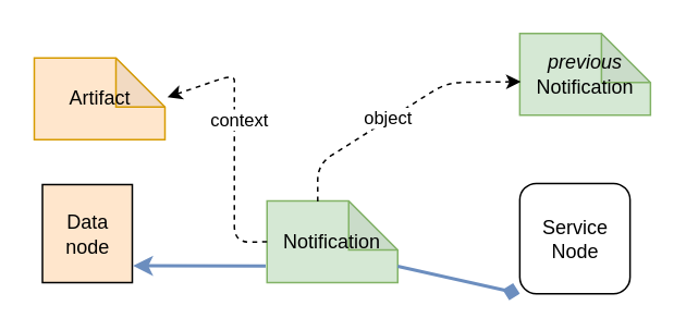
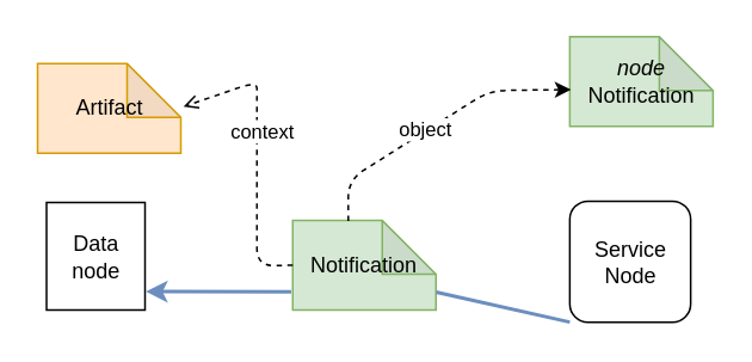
  <mxCell id="0" />
  <mxCell id="1" parent="0" />
- <mxCell id="2" value="Data node" style="rounded=0;whiteSpace=wrap;html=1;rotation=0;fillColor=#ffe6cc;" vertex="1" parent="1"><mxGeometry x="25.5" y="112.5" width="55" height="60" as="geometry" /></mxCell>
+ <mxCell id="2" value="Data node" style="rounded=0;whiteSpace=wrap;html=1;rotation=0;" vertex="1" parent="1"><mxGeometry x="25.5" y="112.5" width="55" height="60" as="geometry" /></mxCell>
  <mxCell id="3" value="Notification" style="shape=note;whiteSpace=wrap;html=1;backgroundOutline=1;darkOpacity=0.05;strokeColor=#82b366;fillColor=#d5e8d4;" vertex="1" parent="1"><mxGeometry x="163" y="122.5" width="80" height="50" as="geometry" /></mxCell>
  <mxCell id="4" value="Artifact" style="shape=note;whiteSpace=wrap;html=1;backgroundOutline=1;darkOpacity=0.05;strokeColor=#d79b00;fillColor=#ffe6cc;" vertex="1" parent="1"><mxGeometry x="20.5" y="35" width="80" height="50" as="geometry" /></mxCell>
- <mxCell id="5" value="" style="endArrow=classic;html=1;exitX=0;exitY=0.5;exitDx=0;exitDy=0;exitPerimeter=0;entryX=1.019;entryY=0.48;entryDx=0;entryDy=0;entryPerimeter=0;dashed=1;" edge="1" parent="1" source="3" target="4"><mxGeometry width="50" height="50" relative="1" as="geometry"><mxPoint x="303" y="100" as="sourcePoint" /><mxPoint x="353" y="50" as="targetPoint" /><Array as="points"><mxPoint x="143" y="148" /><mxPoint x="143" y="60" /><mxPoint x="143" y="45" /></Array></mxGeometry></mxCell>
+ <mxCell id="5" value="" style="endArrow=open;html=1;exitX=0;exitY=0.5;exitDx=0;exitDy=0;exitPerimeter=0;entryX=1.019;entryY=0.48;entryDx=0;entryDy=0;entryPerimeter=0;dashed=1;" edge="1" parent="1" source="3" target="4"><mxGeometry width="50" height="50" relative="1" as="geometry"><mxPoint x="303" y="100" as="sourcePoint" /><mxPoint x="353" y="50" as="targetPoint" /><Array as="points"><mxPoint x="143" y="148" /><mxPoint x="143" y="60" /><mxPoint x="143" y="45" /></Array></mxGeometry></mxCell>
  <mxCell id="6" value="context" style="edgeLabel;html=1;align=center;verticalAlign=middle;resizable=0;points=[];" vertex="1" connectable="0" parent="5"><mxGeometry x="0.15" y="-2" relative="1" as="geometry"><mxPoint as="offset" /></mxGeometry></mxCell>
  <mxCell id="7" value="Service&lt;br&gt;Node" style="whiteSpace=wrap;html=1;rounded=1;" vertex="1" parent="1"><mxGeometry x="317.75" y="111.75" width="67.5" height="67.5" as="geometry" /></mxCell>
- <mxCell id="8" value="" style="endArrow=diamond;html=1;rounded=0;exitX=0;exitY=0;exitDx=80;exitDy=40;exitPerimeter=0;entryX=0;entryY=1;entryDx=0;entryDy=0;fillColor=#dae8fc;strokeColor=#6c8ebf;strokeWidth=2;" edge="1" parent="1" source="3" target="7"><mxGeometry width="50" height="50" relative="1" as="geometry"><mxPoint x="323" y="160" as="sourcePoint" /><mxPoint x="373" y="110" as="targetPoint" /></mxGeometry></mxCell>
+ <mxCell id="8" value="" style="endArrow=none;html=1;rounded=0;exitX=0;exitY=0;exitDx=80;exitDy=40;exitPerimeter=0;entryX=0;entryY=1;entryDx=0;entryDy=0;fillColor=#dae8fc;strokeColor=#6c8ebf;strokeWidth=2;" edge="1" parent="1" source="3" target="7"><mxGeometry width="50" height="50" relative="1" as="geometry"><mxPoint x="323" y="160" as="sourcePoint" /><mxPoint x="373" y="110" as="targetPoint" /></mxGeometry></mxCell>
  <mxCell id="9" value="" style="endArrow=classic;html=1;rounded=0;strokeWidth=2;exitX=0.002;exitY=0.875;exitDx=0;exitDy=0;exitPerimeter=0;entryX=1.026;entryY=0.895;entryDx=0;entryDy=0;entryPerimeter=0;fillColor=#dae8fc;strokeColor=#6c8ebf;" edge="1" parent="1"><mxGeometry width="50" height="50" relative="1" as="geometry"><mxPoint x="162.16" y="162.25" as="sourcePoint" /><mxPoint x="80.93" y="162.2" as="targetPoint" /></mxGeometry></mxCell>
- <mxCell id="10" value="&lt;i&gt;previous&lt;/i&gt;&lt;br&gt;Notification" style="shape=note;whiteSpace=wrap;html=1;backgroundOutline=1;darkOpacity=0.05;strokeColor=#82b366;fillColor=#d5e8d4;" vertex="1" parent="1"><mxGeometry x="317.75" y="20" width="80" height="50" as="geometry" /></mxCell>
+ <mxCell id="10" value="&lt;i&gt;node&lt;/i&gt;&lt;br&gt;Notification" style="shape=note;whiteSpace=wrap;html=1;backgroundOutline=1;darkOpacity=0.05;strokeColor=#82b366;fillColor=#d5e8d4;" vertex="1" parent="1"><mxGeometry x="317.75" y="20" width="80" height="50" as="geometry" /></mxCell>
  <mxCell id="11" value="" style="endArrow=classic;html=1;rounded=1;strokeWidth=1;fontSize=11;exitX=0.388;exitY=0.007;exitDx=0;exitDy=0;exitPerimeter=0;entryX=0.008;entryY=0.59;entryDx=0;entryDy=0;entryPerimeter=0;dashed=1;" edge="1" parent="1" target="10"><mxGeometry width="50" height="50" relative="1" as="geometry"><mxPoint x="194.04" y="122.85" as="sourcePoint" /><mxPoint x="313" y="50" as="targetPoint" /><Array as="points"><mxPoint x="194" y="100" /><mxPoint x="273" y="50" /></Array></mxGeometry></mxCell>
  <mxCell id="12" value="object" style="edgeLabel;html=1;align=center;verticalAlign=middle;resizable=0;points=[];fontSize=11;" connectable="0" vertex="1" parent="11"><mxGeometry x="-0.084" y="1" relative="1" as="geometry"><mxPoint as="offset" /></mxGeometry></mxCell>
